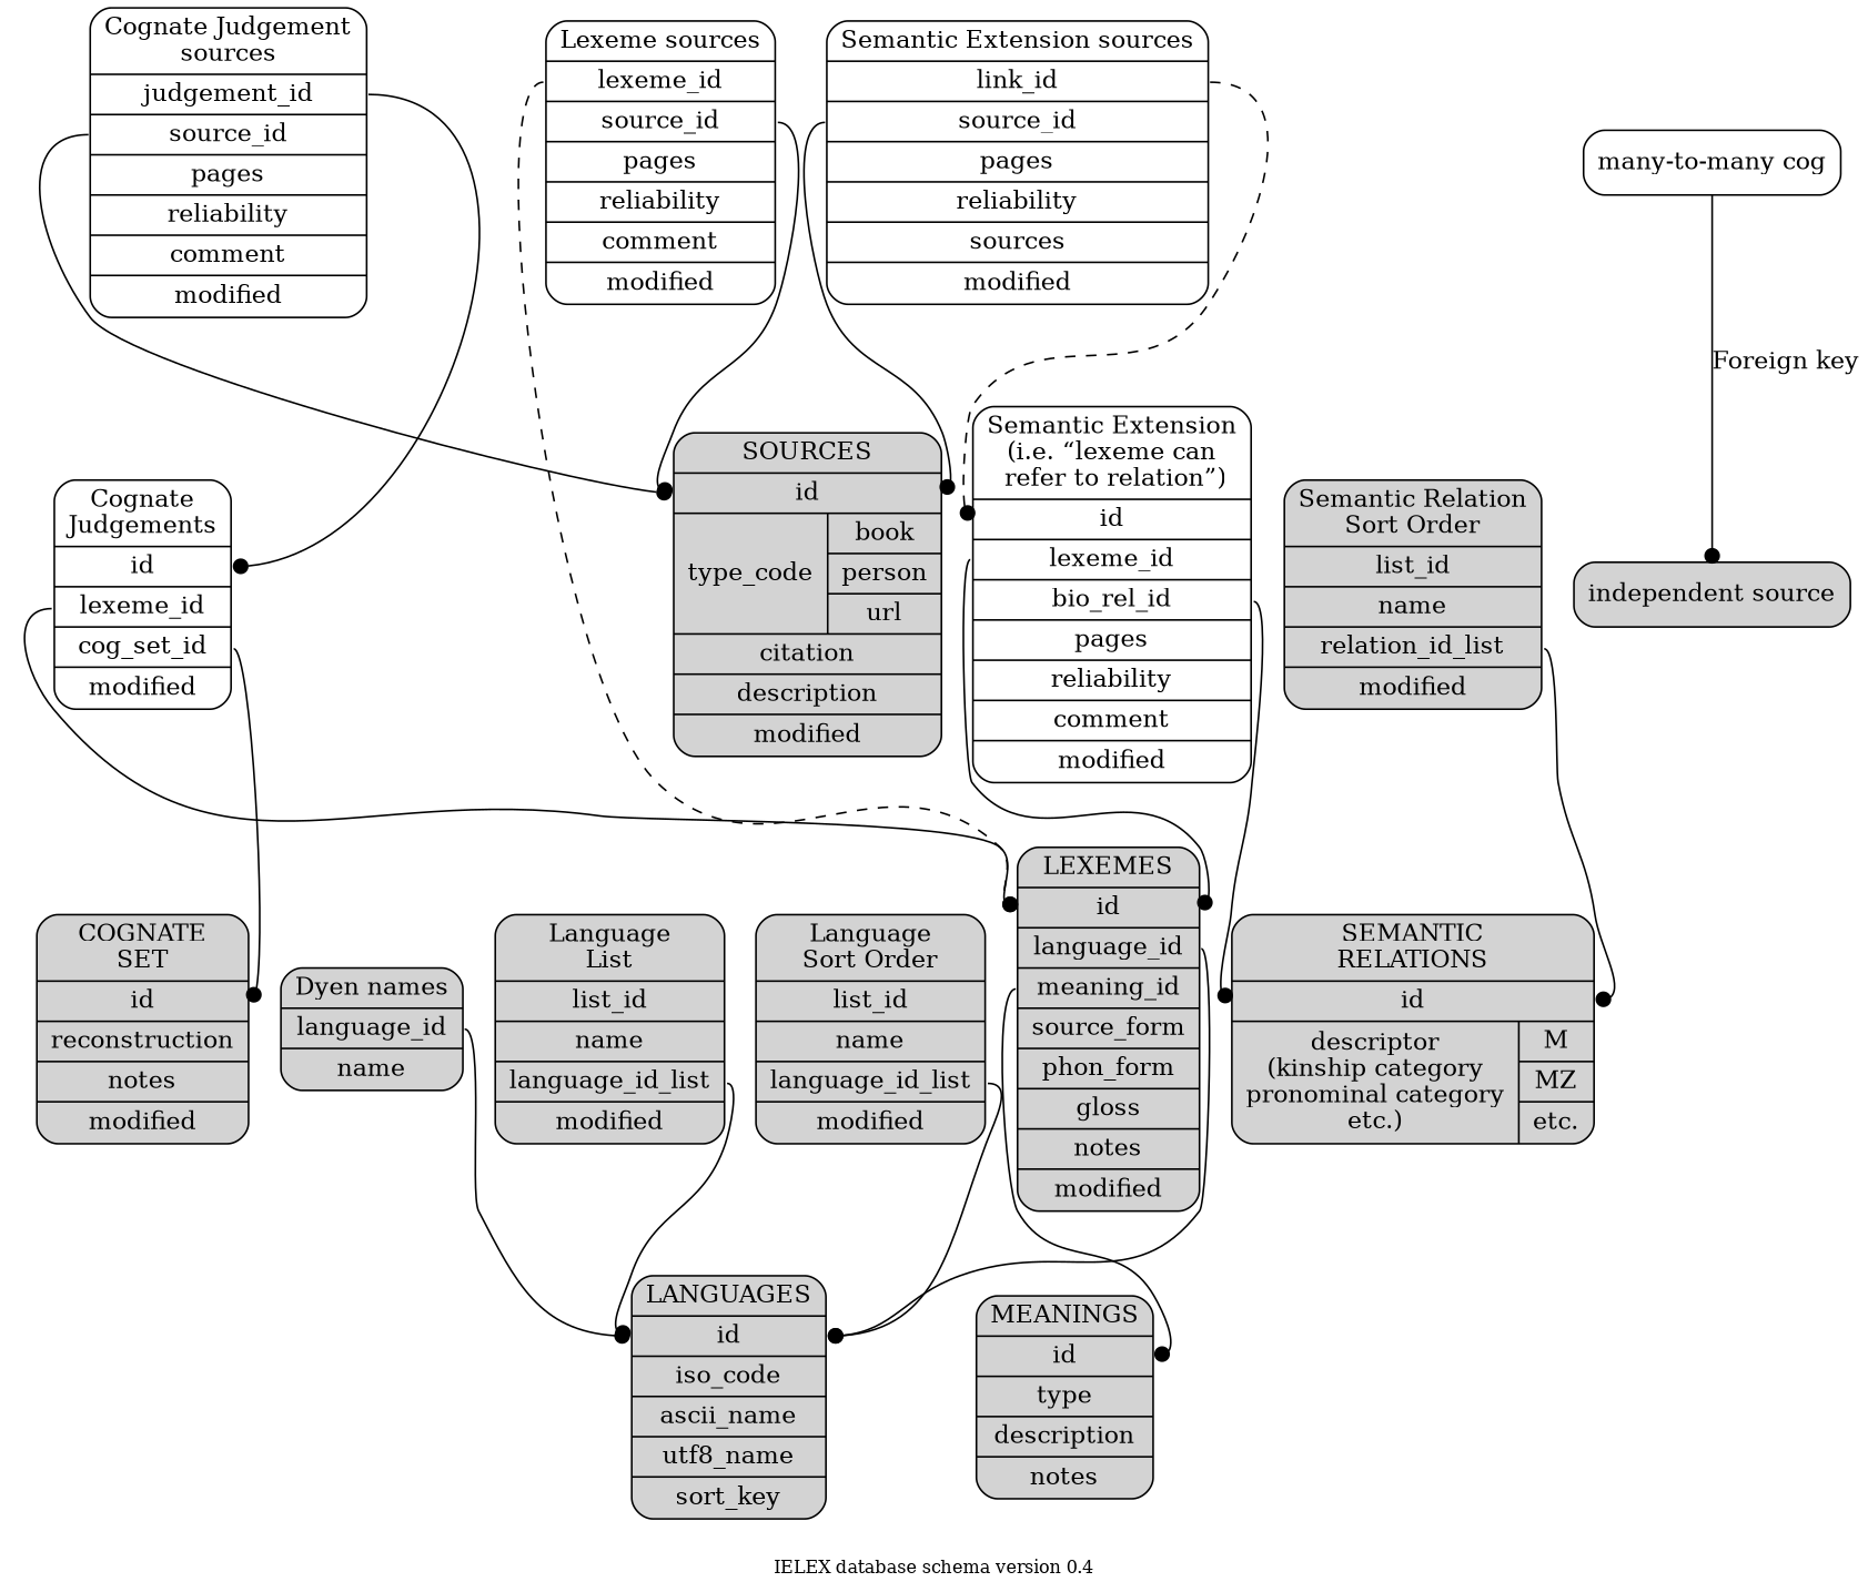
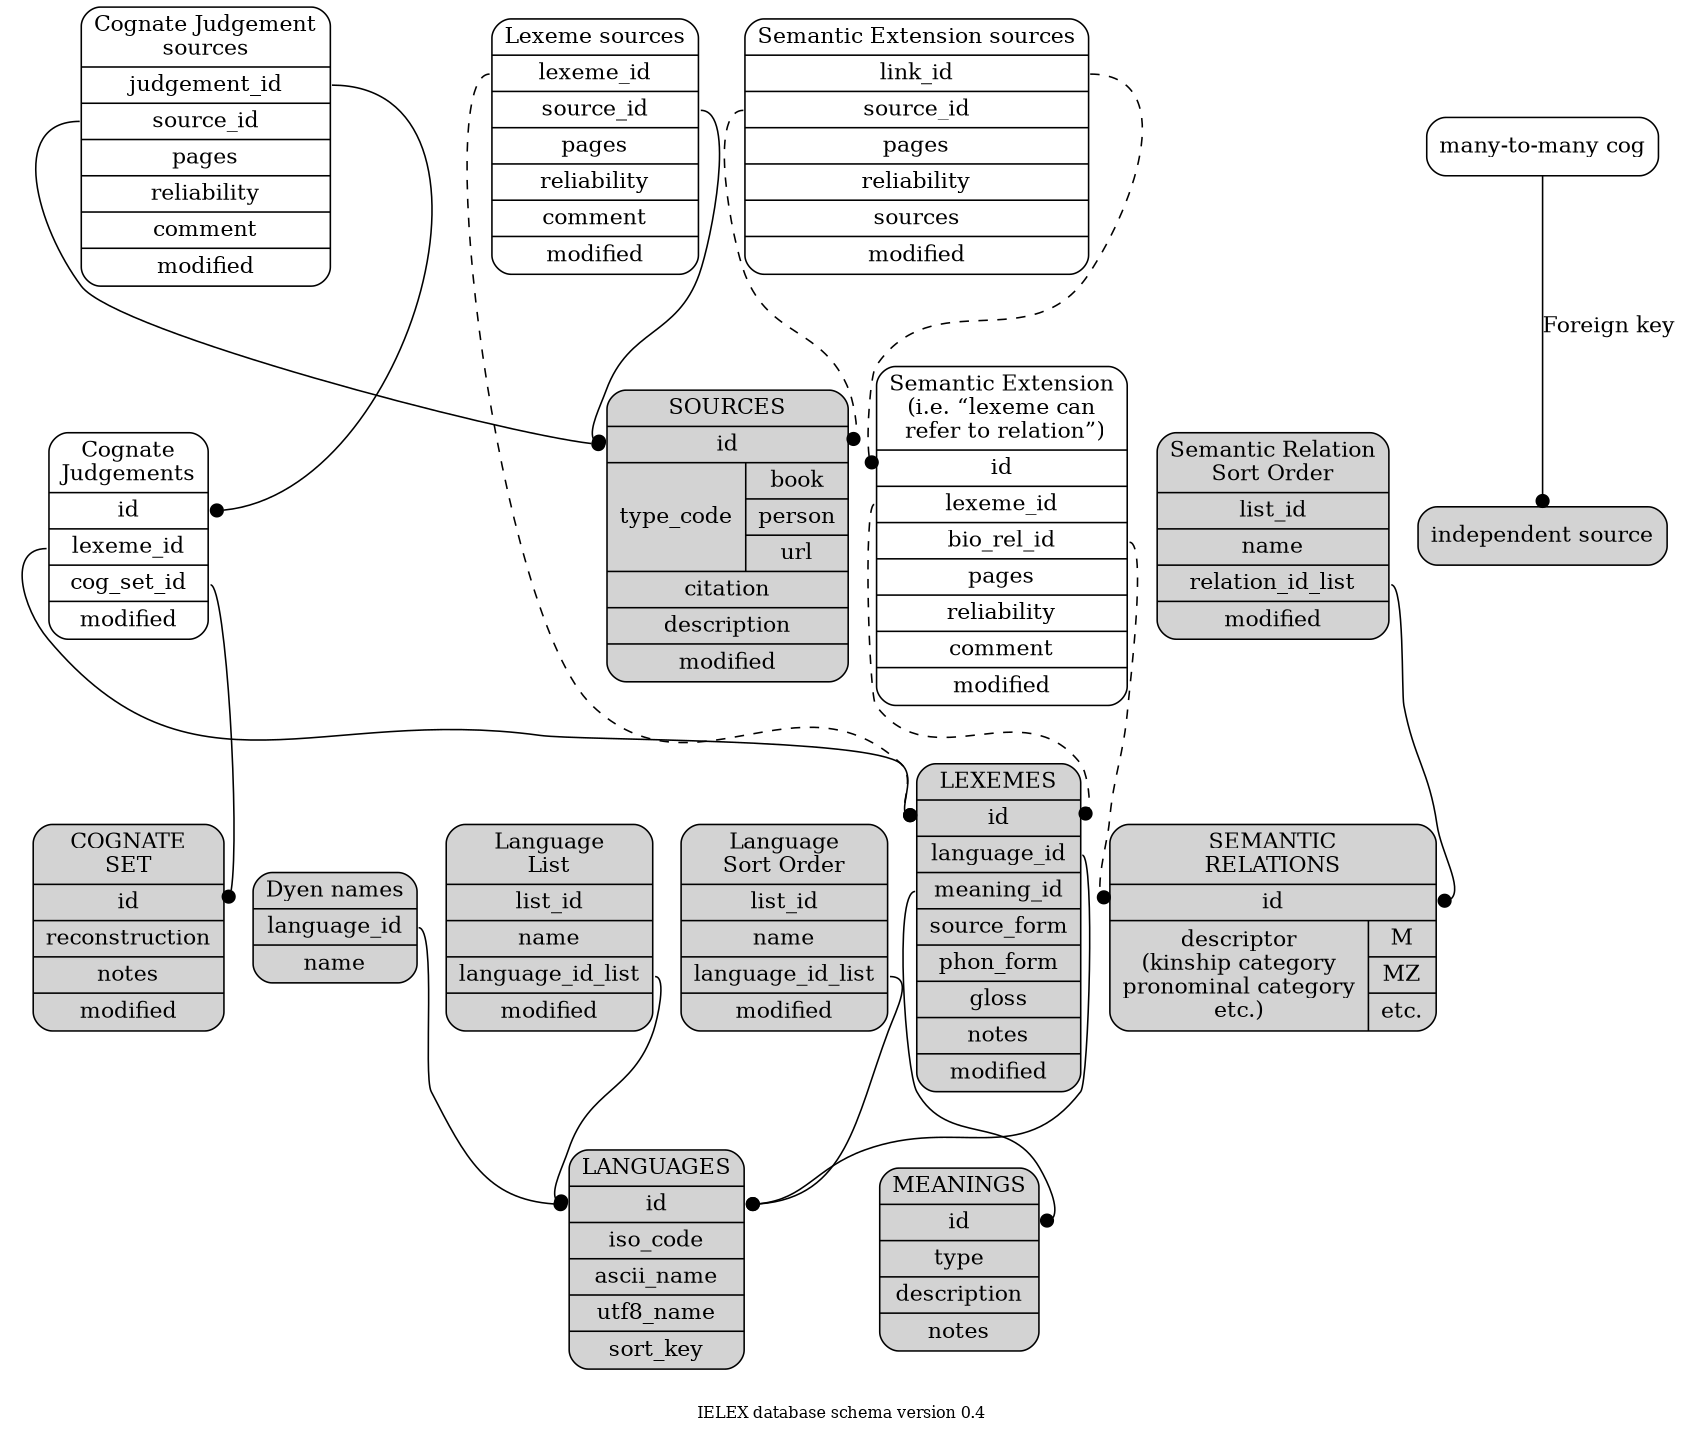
  digraph {
    fontsize=10
    label="IELEX database schema version 0.4"
    ordering=out
    splines=true
    node [shape=Mrecord style=filled]
    edge [arrowhead=dot headport=id tailport=lid]
    n1 [label="{LEXEMES |<id> id |<lid> language_id |<mid> meaning_id | source_form | phon_form | gloss | notes | modified }"]
    n2 [label="{MEANINGS |<id> id | type | description |notes }"]
    n3 [label="{LANGUAGES |<id> id | iso_code | ascii_name | utf8_name | sort_key }"]
    n4 [label="{SOURCES |<id> id |{type_code |{book | person | url}}|  citation | description | modified }"]
    n5 [label="{COGNATE\nSET |<id> id | reconstruction | notes | modified }"]
    n6 [label="{SEMANTIC\nRELATIONS | <id> id |{descriptor\n(kinship category\npronominal category\netc.) |{M | MZ | etc.}}}"]
    n7 [label="{Dyen names |<lid> language_id | name}"]
    n8 [label="{Language\nList | list_id | name |<lid> language_id_list | modified }"]
    n9 [label="{Language\nSort Order | list_id | name |<lid> language_id_list | modified }"]
    n10 [label="independent source"]
    n11 [label="many-to-many cog" style=""]
    n12 [label="{Cognate\nJudgements |<id> id |<fid> lexeme_id |<cid> cog_set_id | modified }" style=""]
    n13 [label="{Lexeme sources |<fid> lexeme_id |<sid> source_id | pages | reliability | comment | modified }" style=""]
    n14 [label="{Cognate Judgement\nsources |<jid> judgement_id |<sid> source_id | pages | reliability | comment | modified }" style=""]
    n15 [label="{Semantic Extension\n(i.e. “lexeme can\n  refer to relation”) |<id> id |<fid> lexeme_id |<bid> bio_rel_id | pages | reliability | comment | modified }" style=""]
    n16 [label="{Semantic Extension sources |<lid> link_id |<sid> source_id | pages | reliability | sources | modified }" style=""]
    n17 [label="{Semantic Relation\nSort Order | list_id | name |<rid> relation_id_list | modified }"]
    n1 -> n2 [tailport=mid]
    n1 -> n3
    n7 -> n3
    n8 -> n3
    n9 -> n3
    n11 -> n10 [label="Foreign key"]
    n12 -> n1 [tailport=fid weight=8]
    n12 -> n5 [tailport=cid weight=8]
    n13 -> n1 [style=dashed tailport=fid]
    n13 -> n4 [tailport=sid]
    n14 -> n4 [tailport=sid]
    n14 -> n12 [tailport=jid]
-   n15 -> n1 [style=solid tailport=fid]
-   n15 -> n6 [style=solid tailport=bid]
-   n16 -> n4 [style=solid tailport=sid]
+   n15 -> n1 [style=dashed tailport=fid]
+   n15 -> n6 [style=dashed tailport=bid]
+   n16 -> n4 [style=dashed tailport=sid]
    n16 -> n15 [style=dashed]
    n17 -> n6 [tailport=rid]
  }
